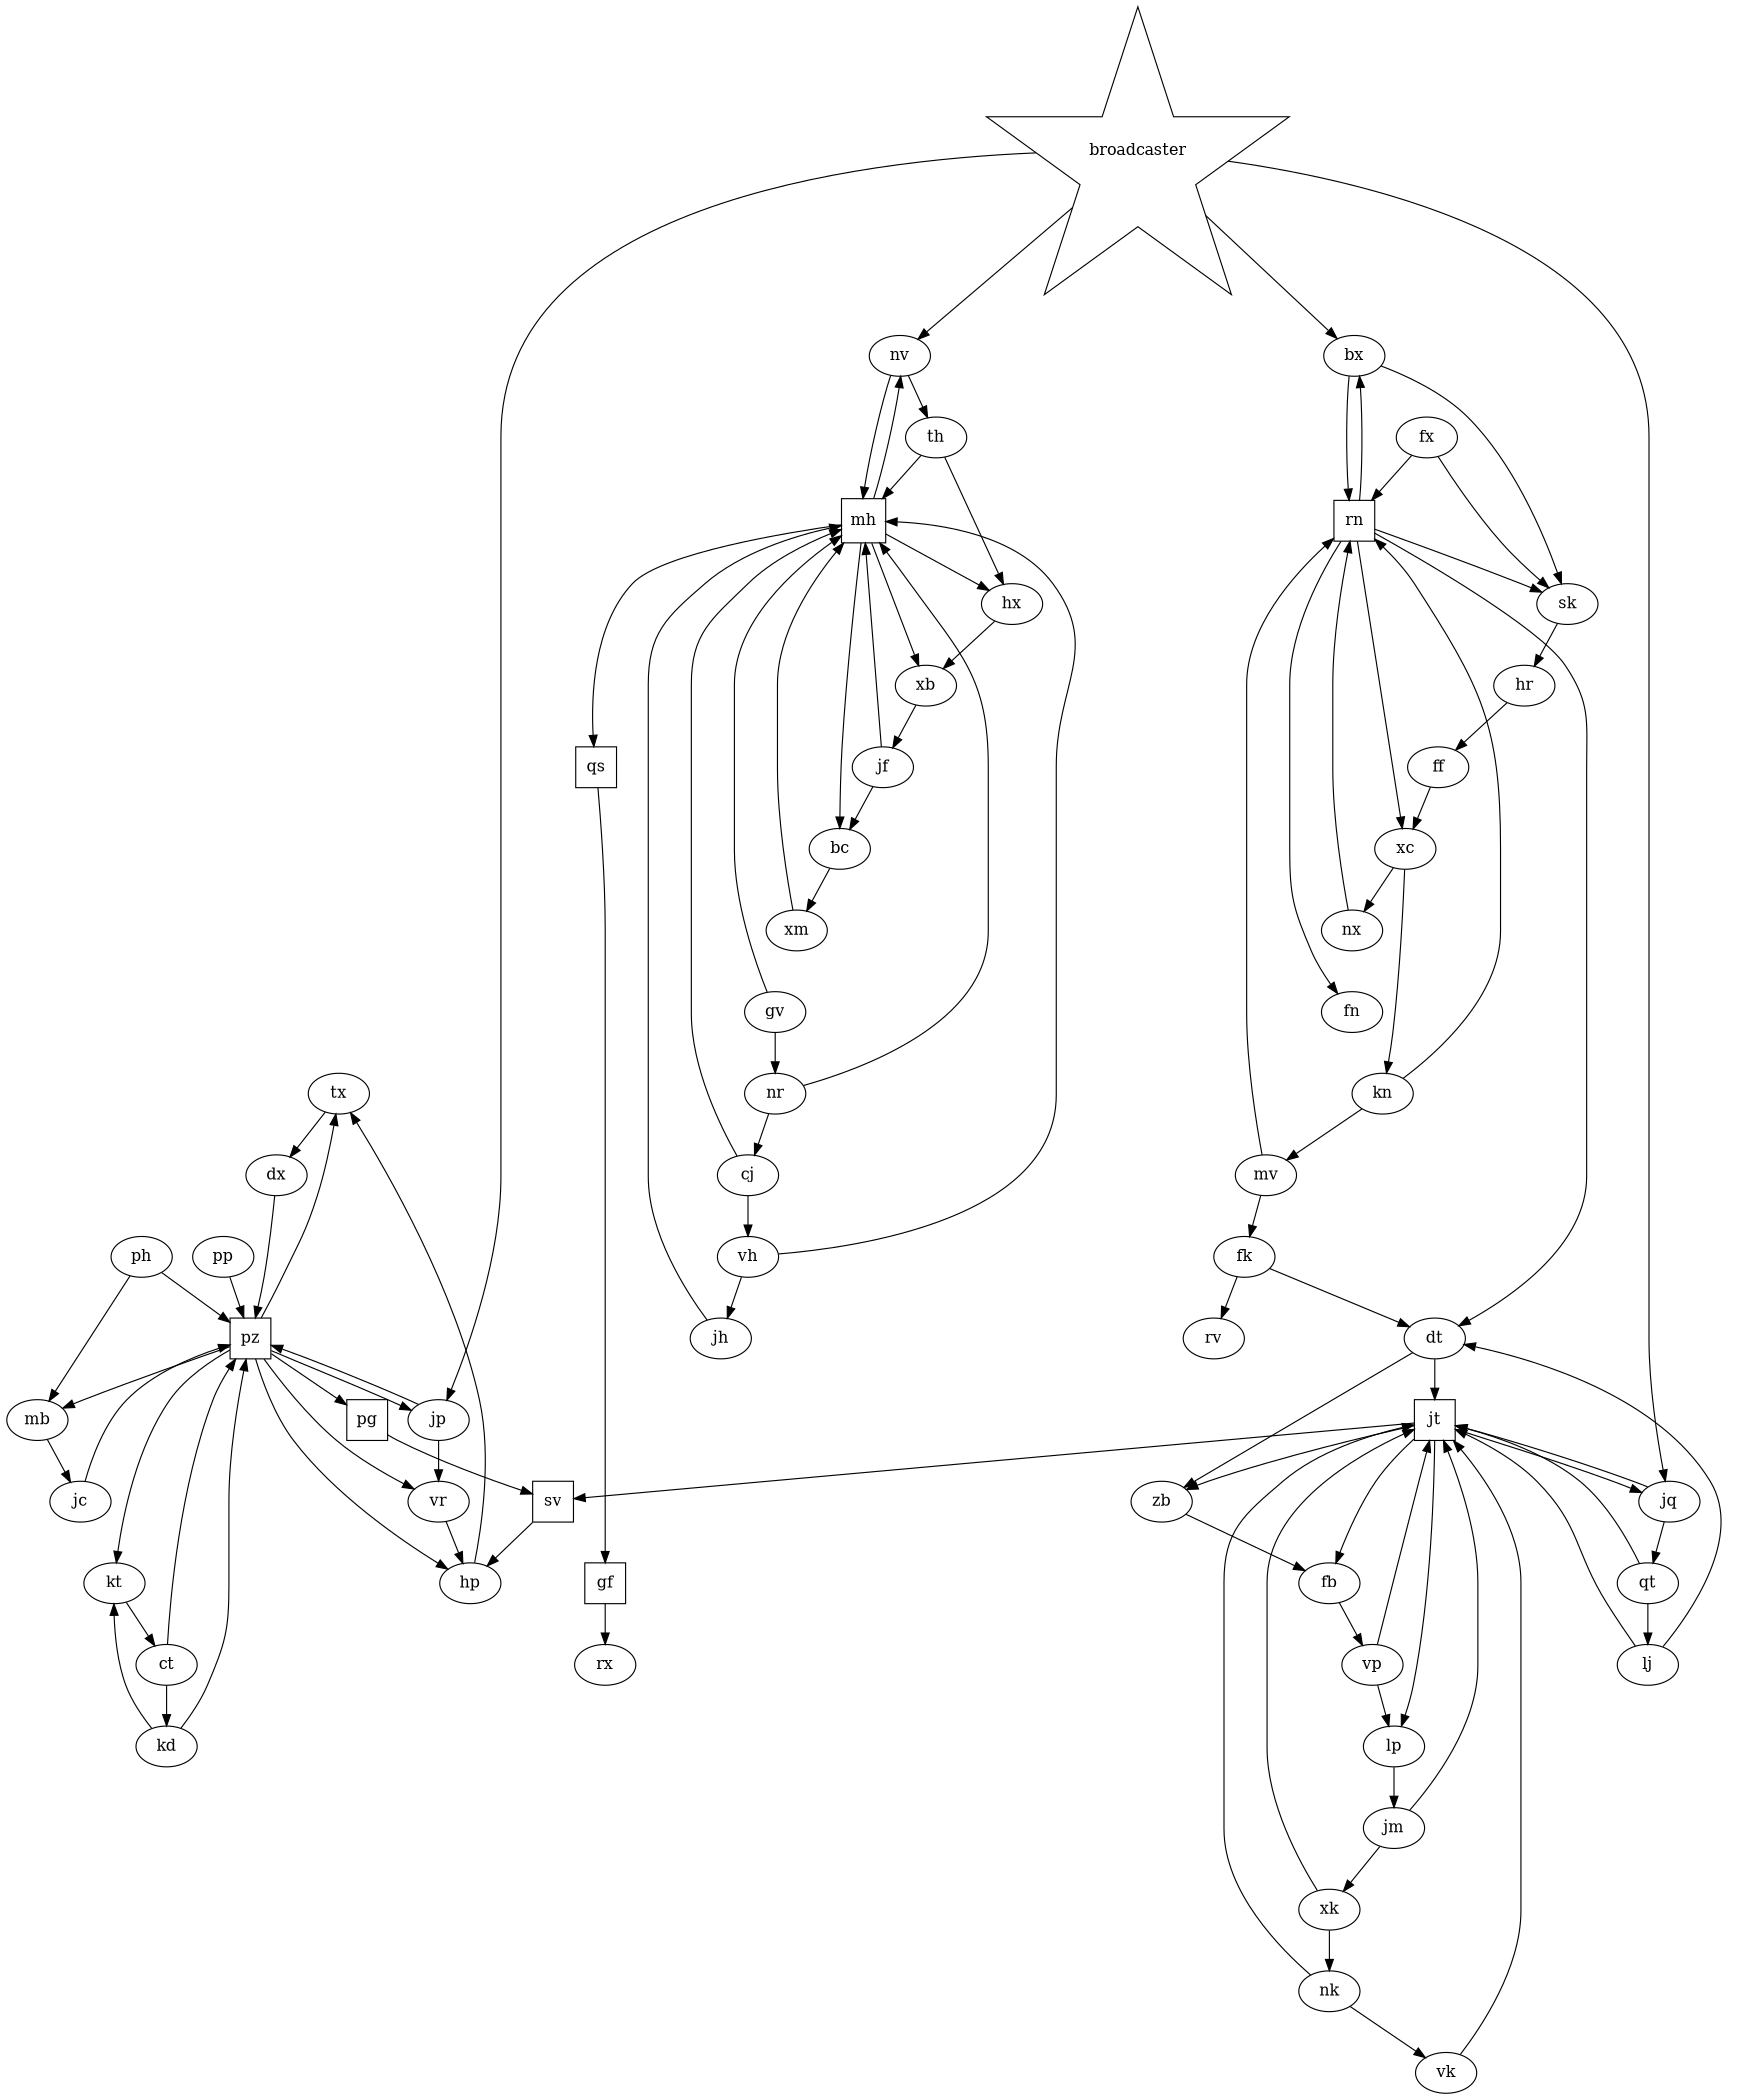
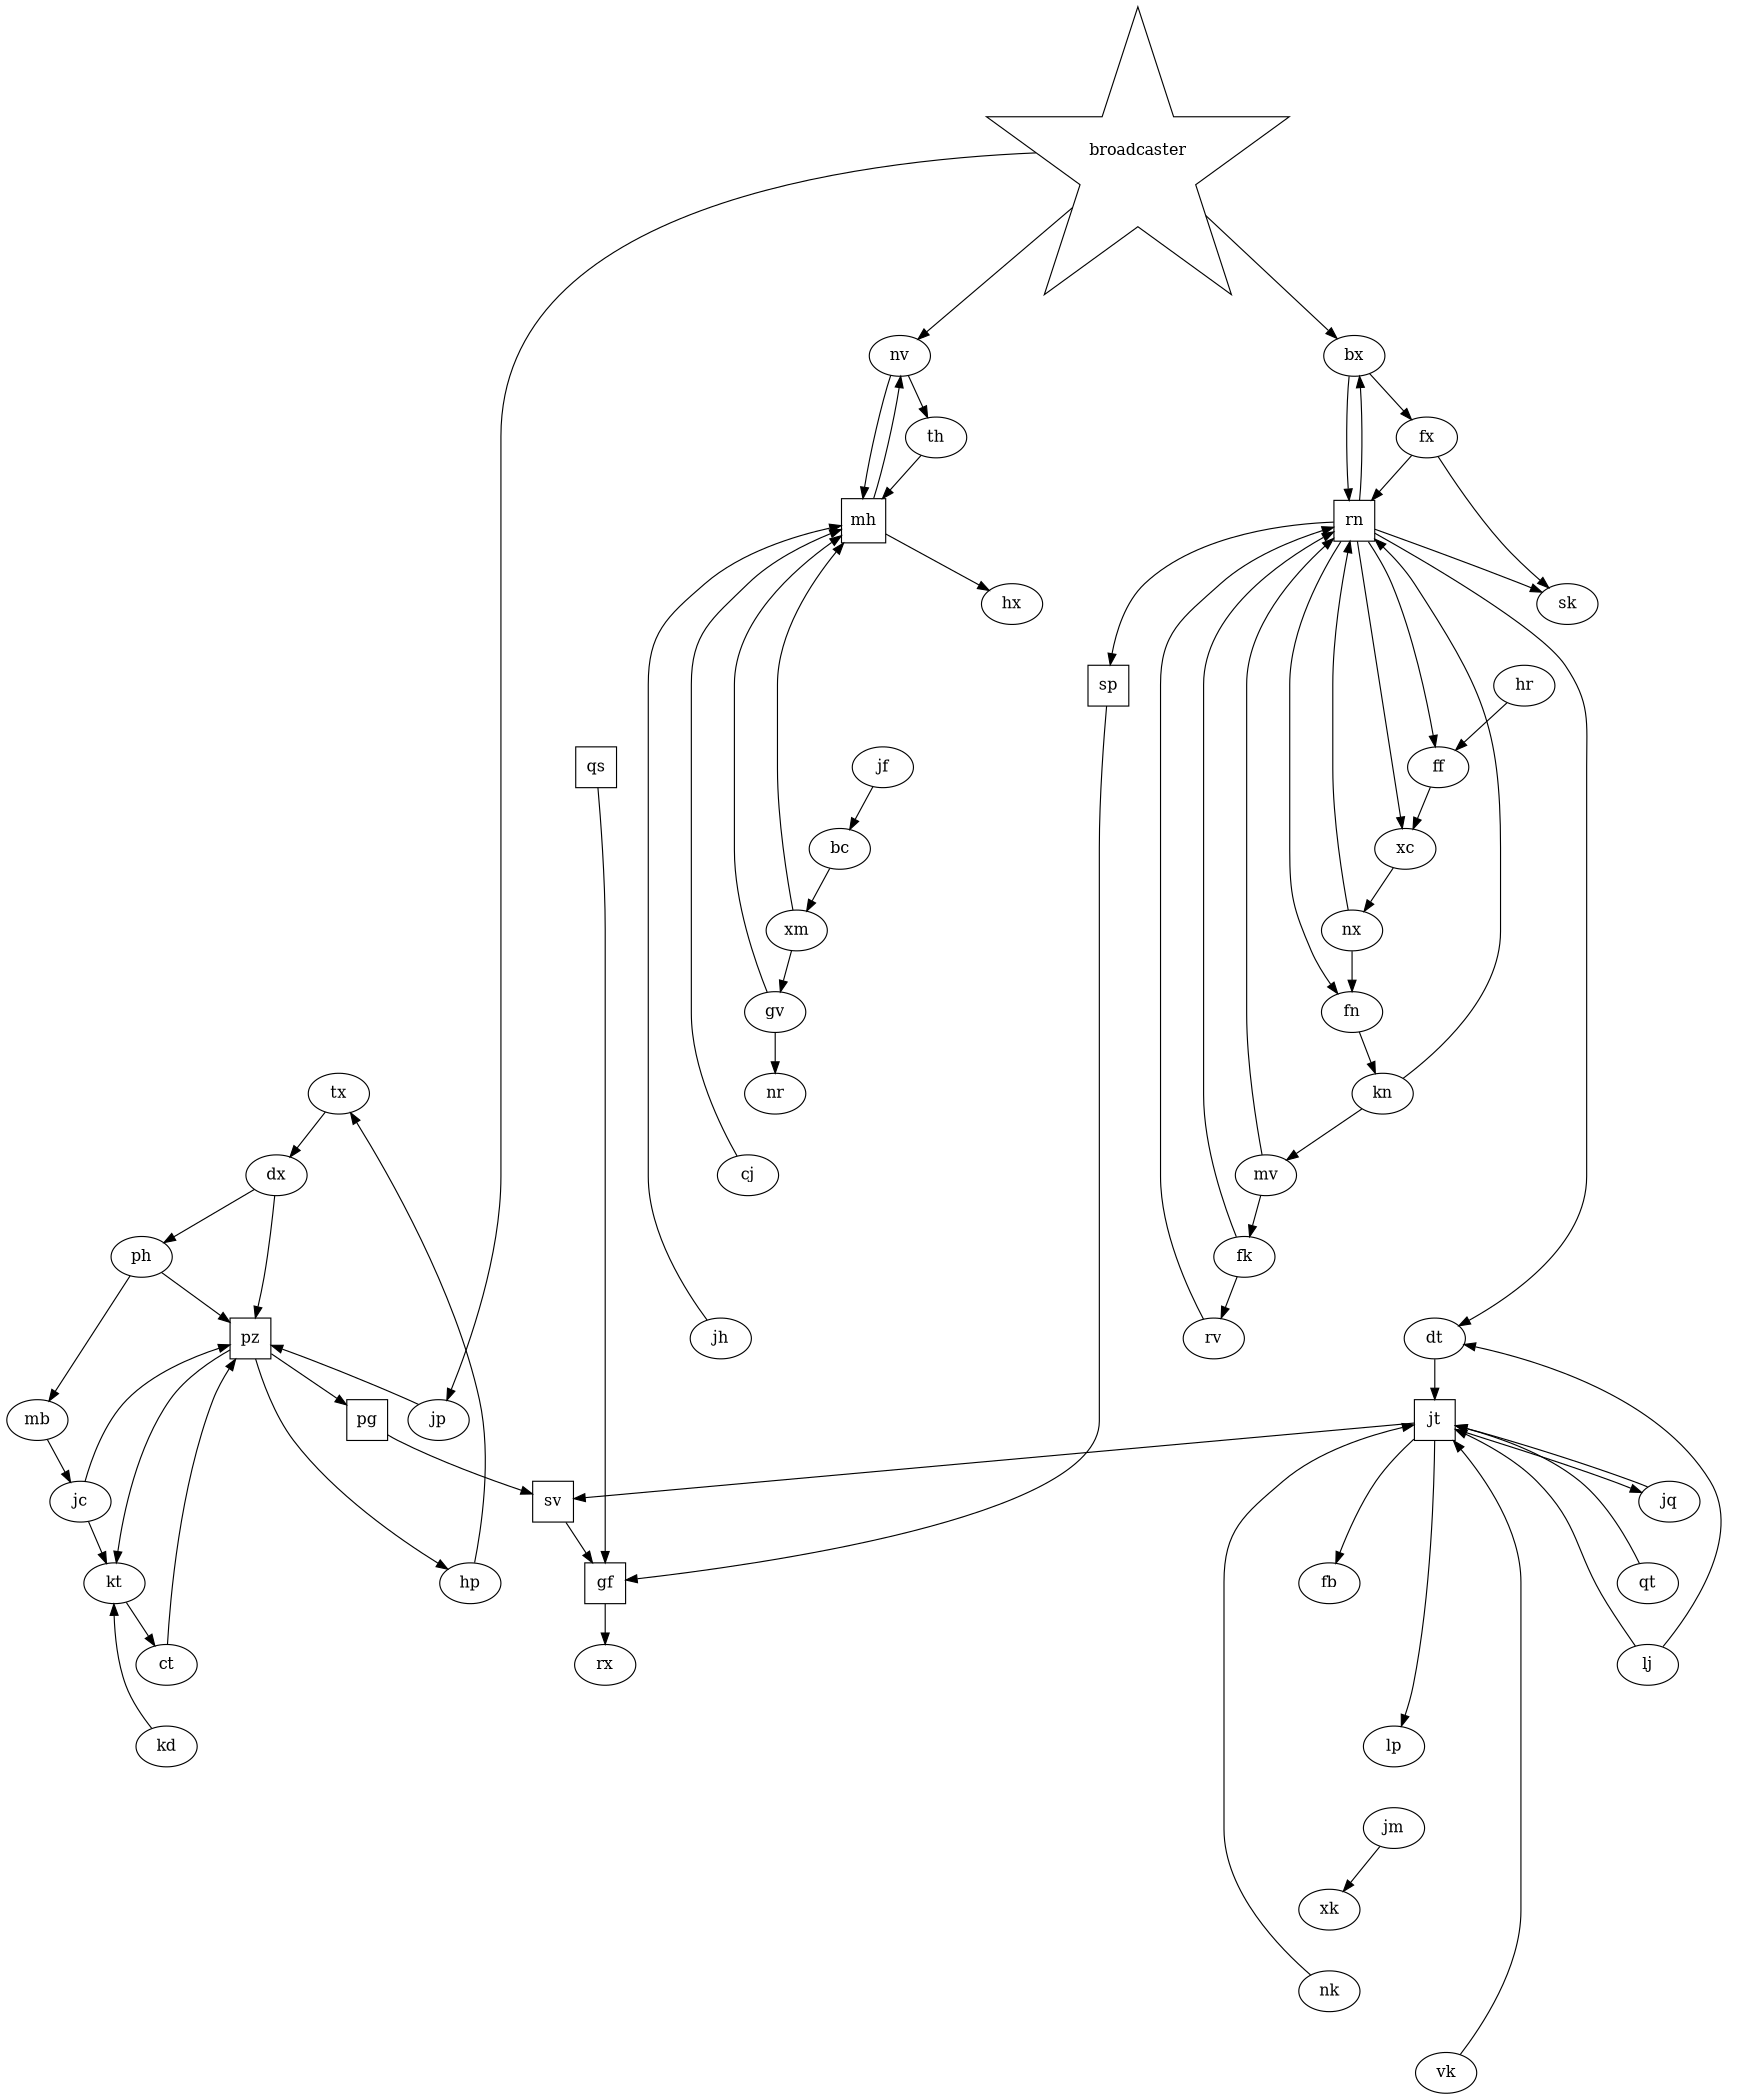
  digraph {
    tx
    dx
    pz [shape=square]
    ph
    kt
    pg [shape=square]
    mb
-   vr
    hp
    jp
    nx
    fn
    rn [shape=square]
    kn
    xc
    ff
    sk
    bx
+   sp [shape=square]
    dt
    mv
    hr
    fx
    gf [shape=square]
    nr
    cj
    mh [shape=square]
-   vh
    qs [shape=square]
    hx
-   xb
    bc
    nv
    jh
    jf
    xm
    th
    jt [shape=square]
    fb
-   zb
    jq
    sv [shape=square]
    lp
    nk
    vk
-   vp
    qt
    jm
    fk
    rv
    ct
    jc
    kd
    rx
    lj
    xk
-   pp
    gv
    broadcaster [shape=star]
    tx -> dx
    dx -> pz
-   pz -> tx
+   dx -> ph
    pz -> kt
    pz -> pg
-   pz -> mb
-   pz -> vr
    pz -> hp
-   pz -> jp
    ph -> pz
    ph -> mb
    kt -> ct
    pg -> sv
    mb -> jc
-   vr -> hp
    hp -> tx
    jp -> pz
-   jp -> vr
+   nx -> fn
    nx -> rn
-   xc -> kn
+   fn -> kn
    rn -> fn
    rn -> xc
+   rn -> ff
    rn -> sk
    rn -> bx
+   rn -> sp
    rn -> dt
    kn -> rn
    kn -> mv
    xc -> nx
    ff -> xc
-   sk -> hr
    bx -> rn
-   bx -> sk
+   bx -> fx
+   sp -> gf
    dt -> jt
-   dt -> zb
    mv -> rn
    mv -> fk
    hr -> ff
    fx -> rn
    fx -> sk
    gf -> rx
-   nr -> cj
-   nr -> mh
    cj -> mh
-   cj -> vh
-   mh -> qs
    mh -> hx
-   mh -> xb
-   mh -> bc
    mh -> nv
-   vh -> mh
-   vh -> jh
    qs -> gf
-   hx -> xb
-   xb -> jf
    bc -> xm
    nv -> mh
    nv -> th
    jh -> mh
-   jf -> mh
    jf -> bc
    xm -> mh
+   xm -> gv
    th -> mh
-   th -> hx
    jt -> fb
-   jt -> zb
    jt -> jq
    jt -> sv
    jt -> lp
-   fb -> vp
-   zb -> fb
    jq -> jt
-   jq -> qt
-   sv -> hp
-   lp -> jm
+   sv -> gf
    nk -> jt
-   nk -> vk
    vk -> jt
-   vp -> jt
-   vp -> lp
    qt -> jt
-   qt -> lj
-   jm -> jt
    jm -> xk
-   fk -> dt
+   fk -> rn
    fk -> rv
+   rv -> rn
    ct -> pz
-   ct -> kd
    jc -> pz
-   kd -> pz
+   jc -> kt
    kd -> kt
    lj -> dt
    lj -> jt
-   xk -> jt
-   xk -> nk
-   pp -> pz
    gv -> nr
    gv -> mh
    broadcaster -> jp
    broadcaster -> bx
    broadcaster -> nv
-   broadcaster -> jq
  }
